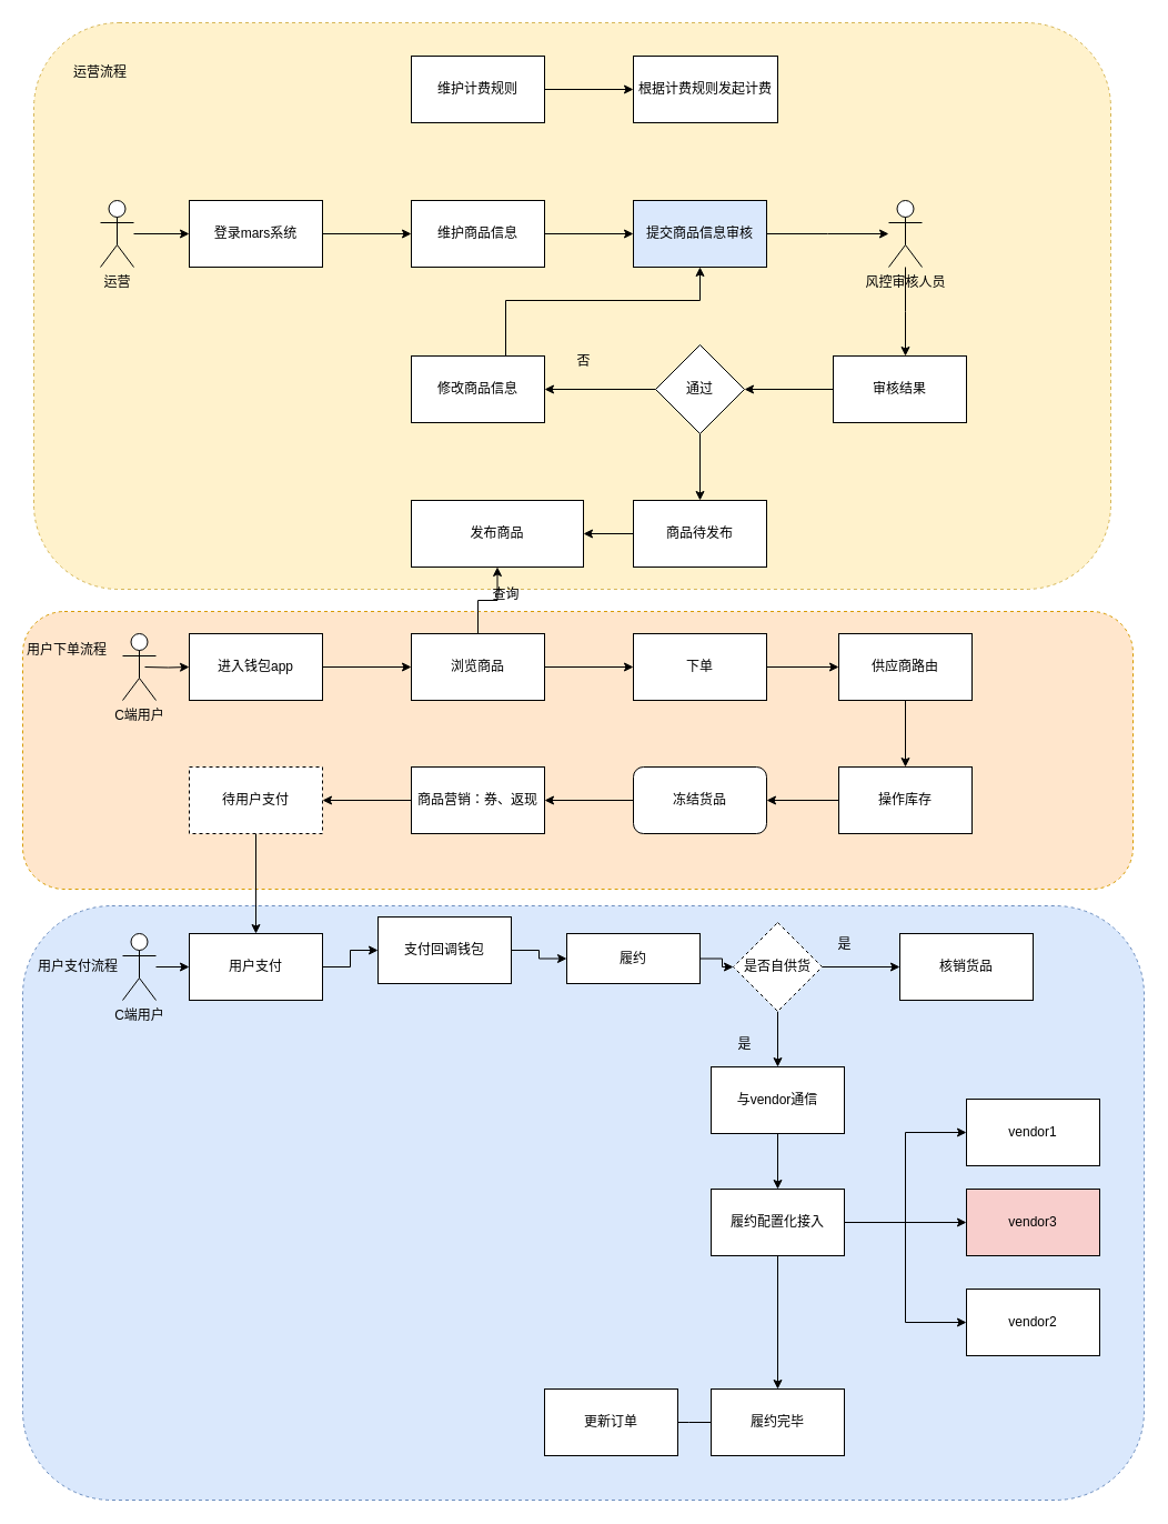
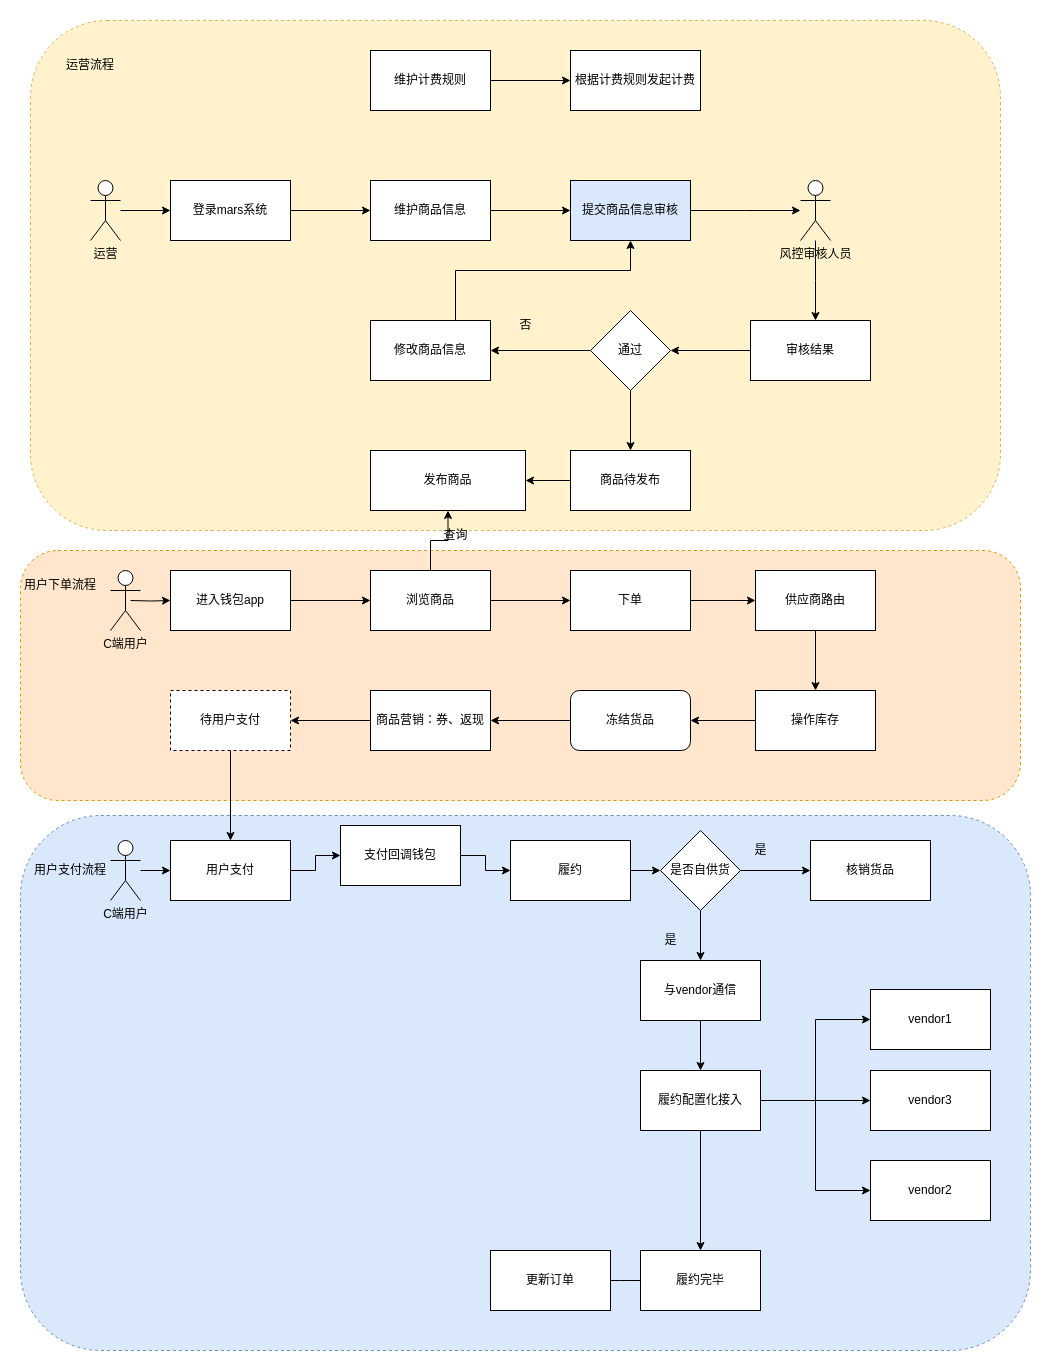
  <mxCell id="0" />
  <mxCell id="1" parent="0" />
  <mxCell id="2" value="" style="rounded=1;whiteSpace=wrap;html=1;dashed=1;fillColor=#dae8fc;strokeColor=#6c8ebf;" vertex="1" parent="1"><mxGeometry x="20" y="815" width="1010" height="535" as="geometry" /></mxCell>
  <mxCell id="3" value="" style="rounded=1;whiteSpace=wrap;html=1;dashed=1;fillColor=#ffe6cc;strokeColor=#d79b00;" vertex="1" parent="1"><mxGeometry x="20" y="550" width="1000" height="250" as="geometry" /></mxCell>
  <mxCell id="4" value="" style="rounded=1;whiteSpace=wrap;html=1;dashed=1;fillColor=#fff2cc;strokeColor=#d6b656;" vertex="1" parent="1"><mxGeometry x="30" y="20" width="970" height="510" as="geometry" /></mxCell>
  <mxCell id="5" value="" style="edgeStyle=orthogonalEdgeStyle;rounded=0;orthogonalLoop=1;jettySize=auto;html=1;entryX=0;entryY=0.5;entryDx=0;entryDy=0;" edge="1" parent="1" source="6" target="8"><mxGeometry relative="1" as="geometry"><mxPoint x="155" y="210" as="targetPoint" /></mxGeometry></mxCell>
  <mxCell id="6" value="运营" style="shape=umlActor;verticalLabelPosition=bottom;verticalAlign=top;html=1;outlineConnect=0;" vertex="1" parent="1"><mxGeometry x="90" y="180" width="30" height="60" as="geometry" /></mxCell>
  <mxCell id="7" value="" style="edgeStyle=orthogonalEdgeStyle;rounded=0;orthogonalLoop=1;jettySize=auto;html=1;" edge="1" parent="1" source="8" target="10"><mxGeometry relative="1" as="geometry" /></mxCell>
  <mxCell id="8" value="登录mars系统" style="rounded=0;whiteSpace=wrap;html=1;" vertex="1" parent="1"><mxGeometry x="170" y="180" width="120" height="60" as="geometry" /></mxCell>
  <mxCell id="9" value="" style="edgeStyle=orthogonalEdgeStyle;rounded=0;orthogonalLoop=1;jettySize=auto;html=1;" edge="1" parent="1" source="10" target="12"><mxGeometry relative="1" as="geometry" /></mxCell>
  <mxCell id="10" value="维护商品信息" style="whiteSpace=wrap;html=1;rounded=0;" vertex="1" parent="1"><mxGeometry x="370" y="180" width="120" height="60" as="geometry" /></mxCell>
  <mxCell id="11" style="edgeStyle=orthogonalEdgeStyle;rounded=0;orthogonalLoop=1;jettySize=auto;html=1;" edge="1" parent="1" source="12"><mxGeometry relative="1" as="geometry"><mxPoint x="800" y="210" as="targetPoint" /></mxGeometry></mxCell>
  <mxCell id="12" value="提交商品信息审核" style="whiteSpace=wrap;html=1;rounded=0;fillColor=#dae8fc;" vertex="1" parent="1"><mxGeometry x="570" y="180" width="120" height="60" as="geometry" /></mxCell>
  <mxCell id="13" value="" style="edgeStyle=orthogonalEdgeStyle;rounded=0;orthogonalLoop=1;jettySize=auto;html=1;" edge="1" parent="1" source="14"><mxGeometry relative="1" as="geometry"><mxPoint x="815" y="320" as="targetPoint" /></mxGeometry></mxCell>
  <mxCell id="14" value="风控审核人员" style="shape=umlActor;verticalLabelPosition=bottom;verticalAlign=top;html=1;outlineConnect=0;" vertex="1" parent="1"><mxGeometry x="800" y="180" width="30" height="60" as="geometry" /></mxCell>
  <mxCell id="15" value="" style="edgeStyle=orthogonalEdgeStyle;rounded=0;orthogonalLoop=1;jettySize=auto;html=1;" edge="1" parent="1" source="16" target="19"><mxGeometry relative="1" as="geometry" /></mxCell>
  <mxCell id="16" value="审核结果" style="rounded=0;whiteSpace=wrap;html=1;" vertex="1" parent="1"><mxGeometry x="750" y="320" width="120" height="60" as="geometry" /></mxCell>
  <mxCell id="17" value="" style="edgeStyle=orthogonalEdgeStyle;rounded=0;orthogonalLoop=1;jettySize=auto;html=1;" edge="1" parent="1" source="19" target="21"><mxGeometry relative="1" as="geometry" /></mxCell>
  <mxCell id="18" value="" style="edgeStyle=orthogonalEdgeStyle;rounded=0;orthogonalLoop=1;jettySize=auto;html=1;" edge="1" parent="1" source="19" target="24"><mxGeometry relative="1" as="geometry" /></mxCell>
  <mxCell id="19" value="通过" style="rhombus;whiteSpace=wrap;html=1;rounded=0;" vertex="1" parent="1"><mxGeometry x="590" y="310" width="80" height="80" as="geometry" /></mxCell>
  <mxCell id="20" style="edgeStyle=orthogonalEdgeStyle;rounded=0;orthogonalLoop=1;jettySize=auto;html=1;entryX=0.5;entryY=1;entryDx=0;entryDy=0;" edge="1" parent="1" source="21" target="12"><mxGeometry relative="1" as="geometry"><Array as="points"><mxPoint x="455" y="270" /><mxPoint x="630" y="270" /></Array></mxGeometry></mxCell>
  <mxCell id="21" value="修改商品信息" style="whiteSpace=wrap;html=1;rounded=0;" vertex="1" parent="1"><mxGeometry x="370" y="320" width="120" height="60" as="geometry" /></mxCell>
  <mxCell id="22" value="否" style="text;html=1;align=center;verticalAlign=middle;resizable=0;points=[];autosize=1;strokeColor=none;fillColor=none;" vertex="1" parent="1"><mxGeometry x="505" y="310" width="40" height="30" as="geometry" /></mxCell>
  <mxCell id="23" value="" style="edgeStyle=orthogonalEdgeStyle;rounded=0;orthogonalLoop=1;jettySize=auto;html=1;" edge="1" parent="1" source="24" target="25"><mxGeometry relative="1" as="geometry" /></mxCell>
  <mxCell id="24" value="商品待发布" style="whiteSpace=wrap;html=1;rounded=0;" vertex="1" parent="1"><mxGeometry x="570" y="450" width="120" height="60" as="geometry" /></mxCell>
  <mxCell id="25" value="发布商品" style="whiteSpace=wrap;html=1;rounded=0;" vertex="1" parent="1"><mxGeometry x="370" y="450" width="155" height="60" as="geometry" /></mxCell>
  <mxCell id="26" value="" style="edgeStyle=orthogonalEdgeStyle;rounded=0;orthogonalLoop=1;jettySize=auto;html=1;entryX=0;entryY=0.5;entryDx=0;entryDy=0;" edge="1" parent="1" target="29"><mxGeometry relative="1" as="geometry"><mxPoint x="130" y="600" as="sourcePoint" /><mxPoint x="175" y="600" as="targetPoint" /></mxGeometry></mxCell>
  <mxCell id="27" value="C端用户" style="shape=umlActor;verticalLabelPosition=bottom;verticalAlign=top;html=1;outlineConnect=0;" vertex="1" parent="1"><mxGeometry x="110" y="570" width="30" height="60" as="geometry" /></mxCell>
  <mxCell id="28" style="edgeStyle=orthogonalEdgeStyle;rounded=0;orthogonalLoop=1;jettySize=auto;html=1;entryX=0;entryY=0.5;entryDx=0;entryDy=0;" edge="1" parent="1" source="29" target="32"><mxGeometry relative="1" as="geometry" /></mxCell>
  <mxCell id="29" value="进入钱包app" style="rounded=0;whiteSpace=wrap;html=1;" vertex="1" parent="1"><mxGeometry x="170" y="570" width="120" height="60" as="geometry" /></mxCell>
  <mxCell id="30" style="edgeStyle=orthogonalEdgeStyle;rounded=0;orthogonalLoop=1;jettySize=auto;html=1;entryX=0.5;entryY=1;entryDx=0;entryDy=0;" edge="1" parent="1" source="32" target="25"><mxGeometry relative="1" as="geometry" /></mxCell>
  <mxCell id="31" style="edgeStyle=orthogonalEdgeStyle;rounded=0;orthogonalLoop=1;jettySize=auto;html=1;entryX=0;entryY=0.5;entryDx=0;entryDy=0;" edge="1" parent="1" source="32" target="35"><mxGeometry relative="1" as="geometry" /></mxCell>
  <mxCell id="32" value="浏览商品" style="rounded=0;whiteSpace=wrap;html=1;" vertex="1" parent="1"><mxGeometry x="370" y="570" width="120" height="60" as="geometry" /></mxCell>
  <mxCell id="33" value="查询" style="text;html=1;align=center;verticalAlign=middle;resizable=0;points=[];autosize=1;strokeColor=none;fillColor=none;" vertex="1" parent="1"><mxGeometry x="430" y="520" width="50" height="30" as="geometry" /></mxCell>
  <mxCell id="34" style="edgeStyle=orthogonalEdgeStyle;rounded=0;orthogonalLoop=1;jettySize=auto;html=1;entryX=0;entryY=0.5;entryDx=0;entryDy=0;" edge="1" parent="1" source="35" target="37"><mxGeometry relative="1" as="geometry" /></mxCell>
  <mxCell id="35" value="下单" style="rounded=0;whiteSpace=wrap;html=1;" vertex="1" parent="1"><mxGeometry x="570" y="570" width="120" height="60" as="geometry" /></mxCell>
  <mxCell id="36" value="" style="edgeStyle=orthogonalEdgeStyle;rounded=0;orthogonalLoop=1;jettySize=auto;html=1;" edge="1" parent="1" source="37" target="39"><mxGeometry relative="1" as="geometry" /></mxCell>
  <mxCell id="37" value="供应商路由" style="rounded=0;whiteSpace=wrap;html=1;" vertex="1" parent="1"><mxGeometry x="755" y="570" width="120" height="60" as="geometry" /></mxCell>
  <mxCell id="38" value="" style="edgeStyle=orthogonalEdgeStyle;rounded=0;orthogonalLoop=1;jettySize=auto;html=1;" edge="1" parent="1" source="39" target="41"><mxGeometry relative="1" as="geometry" /></mxCell>
  <mxCell id="39" value="操作库存" style="whiteSpace=wrap;html=1;rounded=0;" vertex="1" parent="1"><mxGeometry x="755" y="690" width="120" height="60" as="geometry" /></mxCell>
  <mxCell id="40" value="" style="edgeStyle=orthogonalEdgeStyle;rounded=0;orthogonalLoop=1;jettySize=auto;html=1;" edge="1" parent="1" source="41" target="43"><mxGeometry relative="1" as="geometry" /></mxCell>
  <mxCell id="41" value="冻结货品" style="whiteSpace=wrap;html=1;rounded=1;" vertex="1" parent="1"><mxGeometry x="570" y="690" width="120" height="60" as="geometry" /></mxCell>
  <mxCell id="42" value="" style="edgeStyle=orthogonalEdgeStyle;rounded=0;orthogonalLoop=1;jettySize=auto;html=1;" edge="1" parent="1" source="43" target="45"><mxGeometry relative="1" as="geometry" /></mxCell>
  <mxCell id="43" value="商品营销：券、返现" style="whiteSpace=wrap;html=1;rounded=0;" vertex="1" parent="1"><mxGeometry x="370" y="690" width="120" height="60" as="geometry" /></mxCell>
  <mxCell id="44" style="edgeStyle=orthogonalEdgeStyle;rounded=0;orthogonalLoop=1;jettySize=auto;html=1;entryX=0.5;entryY=0;entryDx=0;entryDy=0;" edge="1" parent="1" source="45" target="49"><mxGeometry relative="1" as="geometry" /></mxCell>
  <mxCell id="45" value="待用户支付" style="whiteSpace=wrap;html=1;rounded=0;dashed=1;" vertex="1" parent="1"><mxGeometry x="170" y="690" width="120" height="60" as="geometry" /></mxCell>
  <mxCell id="46" value="" style="edgeStyle=orthogonalEdgeStyle;rounded=0;orthogonalLoop=1;jettySize=auto;html=1;" edge="1" parent="1" source="47" target="49"><mxGeometry relative="1" as="geometry" /></mxCell>
  <mxCell id="47" value="C端用户" style="shape=umlActor;verticalLabelPosition=bottom;verticalAlign=top;html=1;outlineConnect=0;" vertex="1" parent="1"><mxGeometry x="110" y="840" width="30" height="60" as="geometry" /></mxCell>
  <mxCell id="48" value="" style="edgeStyle=orthogonalEdgeStyle;rounded=0;orthogonalLoop=1;jettySize=auto;html=1;" edge="1" parent="1" source="49" target="51"><mxGeometry relative="1" as="geometry" /></mxCell>
  <mxCell id="49" value="用户支付" style="whiteSpace=wrap;html=1;rounded=0;" vertex="1" parent="1"><mxGeometry x="170" y="840" width="120" height="60" as="geometry" /></mxCell>
  <mxCell id="50" value="" style="edgeStyle=orthogonalEdgeStyle;rounded=0;orthogonalLoop=1;jettySize=auto;html=1;" edge="1" parent="1" source="51" target="53"><mxGeometry relative="1" as="geometry" /></mxCell>
  <mxCell id="51" value="支付回调钱包" style="whiteSpace=wrap;html=1;rounded=0;" vertex="1" parent="1"><mxGeometry x="340" y="825" width="120" height="60" as="geometry" /></mxCell>
  <mxCell id="52" value="" style="edgeStyle=orthogonalEdgeStyle;rounded=0;orthogonalLoop=1;jettySize=auto;html=1;" edge="1" parent="1" source="53" target="56"><mxGeometry relative="1" as="geometry" /></mxCell>
- <mxCell id="53" value="履约" style="whiteSpace=wrap;html=1;rounded=0;" vertex="1" parent="1"><mxGeometry x="510" y="840" width="120" height="45" as="geometry" /></mxCell>
+ <mxCell id="53" value="履约" style="whiteSpace=wrap;html=1;rounded=0;" vertex="1" parent="1"><mxGeometry x="510" y="840" width="120" height="60" as="geometry" /></mxCell>
  <mxCell id="54" value="" style="edgeStyle=orthogonalEdgeStyle;rounded=0;orthogonalLoop=1;jettySize=auto;html=1;" edge="1" parent="1" source="56" target="57"><mxGeometry relative="1" as="geometry" /></mxCell>
  <mxCell id="55" style="edgeStyle=orthogonalEdgeStyle;rounded=0;orthogonalLoop=1;jettySize=auto;html=1;entryX=0.5;entryY=0;entryDx=0;entryDy=0;" edge="1" parent="1" source="56" target="60"><mxGeometry relative="1" as="geometry" /></mxCell>
- <mxCell id="56" value="是否自供货" style="rhombus;whiteSpace=wrap;html=1;rounded=0;dashed=1;" vertex="1" parent="1"><mxGeometry x="660" y="830" width="80" height="80" as="geometry" /></mxCell>
+ <mxCell id="56" value="是否自供货" style="rhombus;whiteSpace=wrap;html=1;rounded=0;" vertex="1" parent="1"><mxGeometry x="660" y="830" width="80" height="80" as="geometry" /></mxCell>
  <mxCell id="57" value="核销货品" style="whiteSpace=wrap;html=1;rounded=0;" vertex="1" parent="1"><mxGeometry x="810" y="840" width="120" height="60" as="geometry" /></mxCell>
  <mxCell id="58" value="是" style="text;html=1;align=center;verticalAlign=middle;resizable=0;points=[];autosize=1;strokeColor=none;fillColor=none;" vertex="1" parent="1"><mxGeometry x="650" y="925" width="40" height="30" as="geometry" /></mxCell>
  <mxCell id="59" value="" style="edgeStyle=orthogonalEdgeStyle;rounded=0;orthogonalLoop=1;jettySize=auto;html=1;" edge="1" parent="1" source="60" target="65"><mxGeometry relative="1" as="geometry" /></mxCell>
  <mxCell id="60" value="与vendor通信" style="whiteSpace=wrap;html=1;rounded=0;" vertex="1" parent="1"><mxGeometry x="640" y="960" width="120" height="60" as="geometry" /></mxCell>
  <mxCell id="61" value="" style="edgeStyle=orthogonalEdgeStyle;rounded=0;orthogonalLoop=1;jettySize=auto;html=1;" edge="1" parent="1" source="65" target="68"><mxGeometry relative="1" as="geometry" /></mxCell>
  <mxCell id="62" style="edgeStyle=orthogonalEdgeStyle;rounded=0;orthogonalLoop=1;jettySize=auto;html=1;entryX=0;entryY=0.5;entryDx=0;entryDy=0;" edge="1" parent="1" source="65" target="66"><mxGeometry relative="1" as="geometry" /></mxCell>
  <mxCell id="63" style="edgeStyle=orthogonalEdgeStyle;rounded=0;orthogonalLoop=1;jettySize=auto;html=1;entryX=0;entryY=0.5;entryDx=0;entryDy=0;" edge="1" parent="1" source="65" target="67"><mxGeometry relative="1" as="geometry" /></mxCell>
  <mxCell id="64" style="edgeStyle=orthogonalEdgeStyle;rounded=0;orthogonalLoop=1;jettySize=auto;html=1;entryX=0.5;entryY=0;entryDx=0;entryDy=0;" edge="1" parent="1" source="65" target="70"><mxGeometry relative="1" as="geometry" /></mxCell>
  <mxCell id="65" value="履约配置化接入" style="whiteSpace=wrap;html=1;rounded=0;" vertex="1" parent="1"><mxGeometry x="640" y="1070" width="120" height="60" as="geometry" /></mxCell>
  <mxCell id="66" value="vendor1" style="whiteSpace=wrap;html=1;rounded=0;" vertex="1" parent="1"><mxGeometry x="870" y="989" width="120" height="60" as="geometry" /></mxCell>
  <mxCell id="67" value="vendor2" style="whiteSpace=wrap;html=1;rounded=0;" vertex="1" parent="1"><mxGeometry x="870" y="1160" width="120" height="60" as="geometry" /></mxCell>
- <mxCell id="68" value="vendor3" style="whiteSpace=wrap;html=1;rounded=0;fillColor=#f8cecc;" vertex="1" parent="1"><mxGeometry x="870" y="1070" width="120" height="60" as="geometry" /></mxCell>
+ <mxCell id="68" value="vendor3" style="whiteSpace=wrap;html=1;rounded=0;" vertex="1" parent="1"><mxGeometry x="870" y="1070" width="120" height="60" as="geometry" /></mxCell>
  <mxCell id="69" value="" style="edgeStyle=orthogonalEdgeStyle;rounded=0;orthogonalLoop=1;jettySize=auto;html=1;" edge="1" parent="1" source="70"><mxGeometry relative="1" as="geometry"><mxPoint x="600" y="1280" as="targetPoint" /></mxGeometry></mxCell>
  <mxCell id="70" value="履约完毕" style="whiteSpace=wrap;html=1;rounded=0;" vertex="1" parent="1"><mxGeometry x="640" y="1250" width="120" height="60" as="geometry" /></mxCell>
  <mxCell id="71" value="更新订单" style="whiteSpace=wrap;html=1;rounded=0;" vertex="1" parent="1"><mxGeometry x="490" y="1250" width="120" height="60" as="geometry" /></mxCell>
  <mxCell id="72" value="" style="edgeStyle=orthogonalEdgeStyle;rounded=0;orthogonalLoop=1;jettySize=auto;html=1;" edge="1" parent="1" source="73" target="74"><mxGeometry relative="1" as="geometry" /></mxCell>
  <mxCell id="73" value="维护计费规则" style="whiteSpace=wrap;html=1;rounded=0;" vertex="1" parent="1"><mxGeometry x="370" y="50" width="120" height="60" as="geometry" /></mxCell>
  <mxCell id="74" value="根据计费规则发起计费" style="whiteSpace=wrap;html=1;rounded=0;" vertex="1" parent="1"><mxGeometry x="570" y="50" width="130" height="60" as="geometry" /></mxCell>
  <mxCell id="75" value="运营流程" style="text;html=1;strokeColor=none;fillColor=none;align=center;verticalAlign=middle;whiteSpace=wrap;rounded=0;" vertex="1" parent="1"><mxGeometry x="60" y="50" width="60" height="30" as="geometry" /></mxCell>
  <mxCell id="76" value="用户下单流程" style="text;html=1;strokeColor=none;fillColor=none;align=center;verticalAlign=middle;whiteSpace=wrap;rounded=0;" vertex="1" parent="1"><mxGeometry x="20" y="570" width="80" height="30" as="geometry" /></mxCell>
  <mxCell id="77" value="是" style="text;html=1;align=center;verticalAlign=middle;resizable=0;points=[];autosize=1;strokeColor=none;fillColor=none;" vertex="1" parent="1"><mxGeometry x="740" y="835" width="40" height="30" as="geometry" /></mxCell>
  <mxCell id="78" value="用户支付流程" style="text;html=1;strokeColor=none;fillColor=none;align=center;verticalAlign=middle;whiteSpace=wrap;rounded=0;" vertex="1" parent="1"><mxGeometry x="30" y="855" width="80" height="30" as="geometry" /></mxCell>
